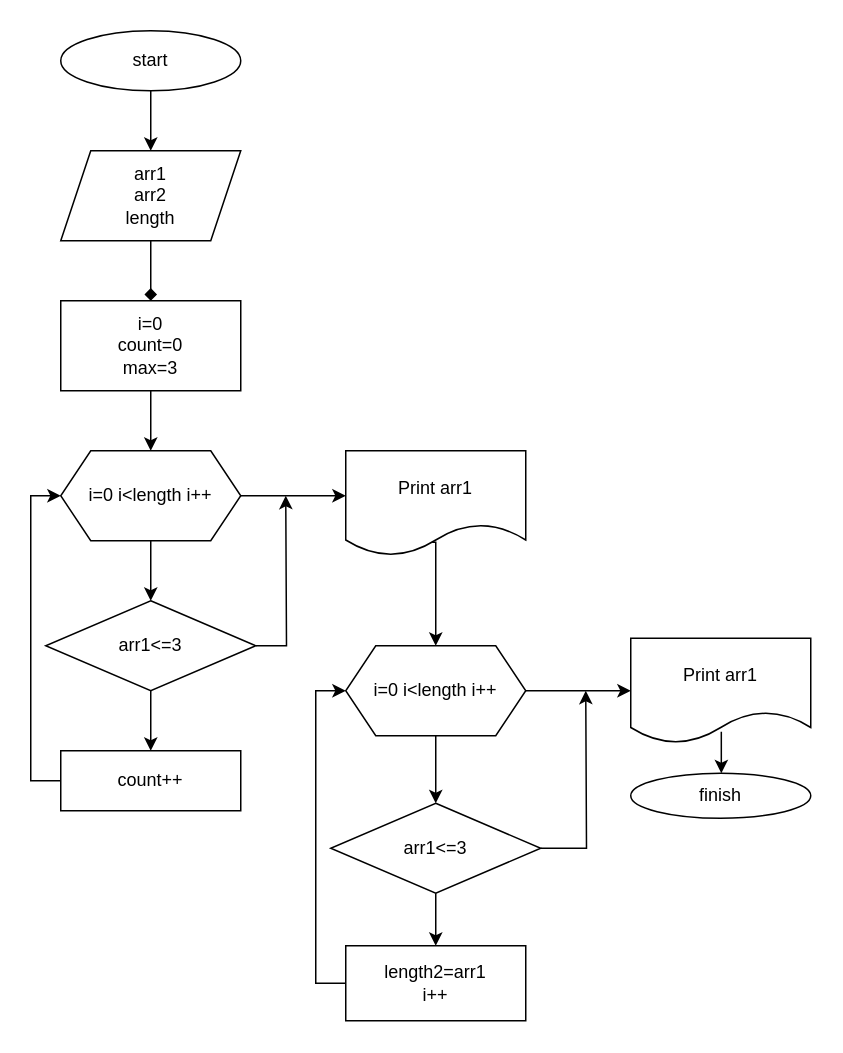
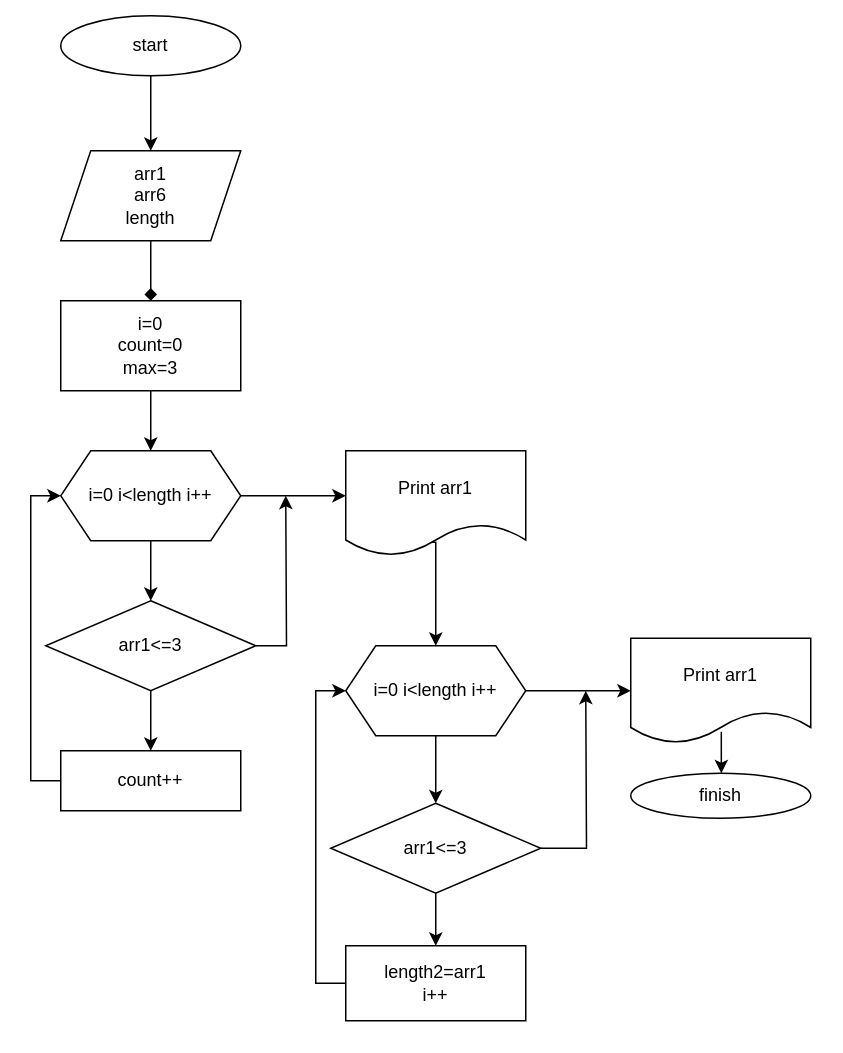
  <mxCell id="0" />
  <mxCell id="1" parent="0" />
- <mxCell id="2" value="start" style="ellipse;whiteSpace=wrap;html=1;" vertex="1" parent="1"><mxGeometry x="40" y="20" width="120" height="40" as="geometry" /></mxCell>
+ <mxCell id="2" value="start" style="ellipse;whiteSpace=wrap;html=1;" vertex="1" parent="1"><mxGeometry x="40" y="10" width="120" height="40" as="geometry" /></mxCell>
  <mxCell id="3" value="" style="endArrow=classic;html=1;rounded=0;exitX=0.5;exitY=1;exitDx=0;exitDy=0;" edge="1" parent="1" source="2"><mxGeometry width="50" height="50" relative="1" as="geometry"><mxPoint x="220" y="350" as="sourcePoint" /><mxPoint x="100" y="100" as="targetPoint" /></mxGeometry></mxCell>
  <mxCell id="4" style="edgeStyle=orthogonalEdgeStyle;rounded=0;orthogonalLoop=1;jettySize=auto;html=1;exitX=0.5;exitY=1;exitDx=0;exitDy=0;entryX=0.5;entryY=0;entryDx=0;entryDy=0;endArrow=diamond;" edge="1" parent="1" source="5" target="8"><mxGeometry relative="1" as="geometry" /></mxCell>
- <mxCell id="5" value="arr1&lt;br&gt;arr2&lt;br&gt;length" style="shape=parallelogram;perimeter=parallelogramPerimeter;whiteSpace=wrap;html=1;fixedSize=1;" vertex="1" parent="1"><mxGeometry x="40" y="100" width="120" height="60" as="geometry" /></mxCell>
+ <mxCell id="5" value="arr1&lt;br&gt;arr6&lt;br&gt;length" style="shape=parallelogram;perimeter=parallelogramPerimeter;whiteSpace=wrap;html=1;fixedSize=1;" vertex="1" parent="1"><mxGeometry x="40" y="100" width="120" height="60" as="geometry" /></mxCell>
  <mxCell id="6" style="edgeStyle=orthogonalEdgeStyle;rounded=0;orthogonalLoop=1;jettySize=auto;html=1;exitX=0.5;exitY=1;exitDx=0;exitDy=0;" edge="1" parent="1" source="5" target="5"><mxGeometry relative="1" as="geometry" /></mxCell>
  <mxCell id="7" style="edgeStyle=orthogonalEdgeStyle;rounded=0;orthogonalLoop=1;jettySize=auto;html=1;exitX=0.5;exitY=1;exitDx=0;exitDy=0;" edge="1" parent="1" source="8"><mxGeometry relative="1" as="geometry"><mxPoint x="100" y="300" as="targetPoint" /></mxGeometry></mxCell>
  <mxCell id="8" value="i=0&lt;br&gt;count=0&lt;br&gt;max=3" style="rounded=0;whiteSpace=wrap;html=1;" vertex="1" parent="1"><mxGeometry x="40" y="200" width="120" height="60" as="geometry" /></mxCell>
  <mxCell id="9" style="edgeStyle=orthogonalEdgeStyle;rounded=0;orthogonalLoop=1;jettySize=auto;html=1;exitX=0.5;exitY=1;exitDx=0;exitDy=0;" edge="1" parent="1" source="11"><mxGeometry relative="1" as="geometry"><mxPoint x="100" y="400" as="targetPoint" /></mxGeometry></mxCell>
  <mxCell id="10" style="edgeStyle=orthogonalEdgeStyle;rounded=0;orthogonalLoop=1;jettySize=auto;html=1;" edge="1" parent="1" source="11"><mxGeometry relative="1" as="geometry"><mxPoint x="230" y="330" as="targetPoint" /></mxGeometry></mxCell>
  <mxCell id="11" value="i=0 i&amp;lt;length i++" style="shape=hexagon;perimeter=hexagonPerimeter2;whiteSpace=wrap;html=1;fixedSize=1;" vertex="1" parent="1"><mxGeometry x="40" y="300" width="120" height="60" as="geometry" /></mxCell>
  <mxCell id="12" style="edgeStyle=orthogonalEdgeStyle;rounded=0;orthogonalLoop=1;jettySize=auto;html=1;exitX=0.5;exitY=1;exitDx=0;exitDy=0;" edge="1" parent="1" source="14"><mxGeometry relative="1" as="geometry"><mxPoint x="100" y="500" as="targetPoint" /></mxGeometry></mxCell>
  <mxCell id="13" style="edgeStyle=orthogonalEdgeStyle;rounded=0;orthogonalLoop=1;jettySize=auto;html=1;exitX=1;exitY=0.5;exitDx=0;exitDy=0;" edge="1" parent="1" source="14"><mxGeometry relative="1" as="geometry"><mxPoint x="190" y="330" as="targetPoint" /></mxGeometry></mxCell>
  <mxCell id="14" value="arr1&amp;lt;=3" style="rhombus;whiteSpace=wrap;html=1;" vertex="1" parent="1"><mxGeometry x="30" y="400" width="140" height="60" as="geometry" /></mxCell>
  <mxCell id="15" style="edgeStyle=orthogonalEdgeStyle;rounded=0;orthogonalLoop=1;jettySize=auto;html=1;entryX=0;entryY=0.5;entryDx=0;entryDy=0;" edge="1" parent="1" source="16" target="11"><mxGeometry relative="1" as="geometry"><Array as="points"><mxPoint x="20" y="520" /><mxPoint x="20" y="330" /></Array></mxGeometry></mxCell>
  <mxCell id="16" value="count++" style="rounded=0;whiteSpace=wrap;html=1;" vertex="1" parent="1"><mxGeometry x="40" y="500" width="120" height="40" as="geometry" /></mxCell>
  <mxCell id="17" style="edgeStyle=orthogonalEdgeStyle;rounded=0;orthogonalLoop=1;jettySize=auto;html=1;exitX=0.48;exitY=0.871;exitDx=0;exitDy=0;exitPerimeter=0;" edge="1" parent="1" source="18"><mxGeometry relative="1" as="geometry"><mxPoint x="290" y="430" as="targetPoint" /><Array as="points"><mxPoint x="290" y="361" /></Array></mxGeometry></mxCell>
  <mxCell id="18" value="Print arr1" style="shape=document;whiteSpace=wrap;html=1;boundedLbl=1;" vertex="1" parent="1"><mxGeometry x="230" y="300" width="120" height="70" as="geometry" /></mxCell>
  <mxCell id="19" style="edgeStyle=orthogonalEdgeStyle;rounded=0;orthogonalLoop=1;jettySize=auto;html=1;entryX=0.5;entryY=0;entryDx=0;entryDy=0;" edge="1" parent="1" source="21" target="24"><mxGeometry relative="1" as="geometry" /></mxCell>
  <mxCell id="20" style="edgeStyle=orthogonalEdgeStyle;rounded=0;orthogonalLoop=1;jettySize=auto;html=1;exitX=1;exitY=0.5;exitDx=0;exitDy=0;entryX=0;entryY=0.5;entryDx=0;entryDy=0;" edge="1" parent="1" source="21" target="28"><mxGeometry relative="1" as="geometry" /></mxCell>
  <mxCell id="21" value="i=0 i&amp;lt;length i++" style="shape=hexagon;perimeter=hexagonPerimeter2;whiteSpace=wrap;html=1;fixedSize=1;" vertex="1" parent="1"><mxGeometry x="230" y="430" width="120" height="60" as="geometry" /></mxCell>
  <mxCell id="22" style="edgeStyle=orthogonalEdgeStyle;rounded=0;orthogonalLoop=1;jettySize=auto;html=1;entryX=0.5;entryY=0;entryDx=0;entryDy=0;" edge="1" parent="1" source="24" target="26"><mxGeometry relative="1" as="geometry" /></mxCell>
  <mxCell id="23" style="edgeStyle=orthogonalEdgeStyle;rounded=0;orthogonalLoop=1;jettySize=auto;html=1;" edge="1" parent="1" source="24"><mxGeometry relative="1" as="geometry"><mxPoint x="390" y="460" as="targetPoint" /></mxGeometry></mxCell>
  <mxCell id="24" value="arr1&amp;lt;=3" style="rhombus;whiteSpace=wrap;html=1;" vertex="1" parent="1"><mxGeometry x="220" y="535" width="140" height="60" as="geometry" /></mxCell>
  <mxCell id="25" style="edgeStyle=orthogonalEdgeStyle;rounded=0;orthogonalLoop=1;jettySize=auto;html=1;entryX=0;entryY=0.5;entryDx=0;entryDy=0;" edge="1" parent="1" source="26" target="21"><mxGeometry relative="1" as="geometry"><Array as="points"><mxPoint x="210" y="655" /><mxPoint x="210" y="460" /></Array></mxGeometry></mxCell>
  <mxCell id="26" value="length2=arr1&lt;br&gt;i++" style="rounded=0;whiteSpace=wrap;html=1;" vertex="1" parent="1"><mxGeometry x="230" y="630" width="120" height="50" as="geometry" /></mxCell>
  <mxCell id="27" value="" style="edgeStyle=orthogonalEdgeStyle;rounded=0;orthogonalLoop=1;jettySize=auto;html=1;exitX=0.503;exitY=0.891;exitDx=0;exitDy=0;exitPerimeter=0;" edge="1" parent="1" source="28" target="29"><mxGeometry relative="1" as="geometry"><mxPoint x="480" y="495" as="sourcePoint" /></mxGeometry></mxCell>
  <mxCell id="28" value="Print arr1" style="shape=document;whiteSpace=wrap;html=1;boundedLbl=1;" vertex="1" parent="1"><mxGeometry x="420" y="425" width="120" height="70" as="geometry" /></mxCell>
  <mxCell id="29" value="finish" style="ellipse;whiteSpace=wrap;html=1;" vertex="1" parent="1"><mxGeometry x="420" y="515" width="120" height="30" as="geometry" /></mxCell>
